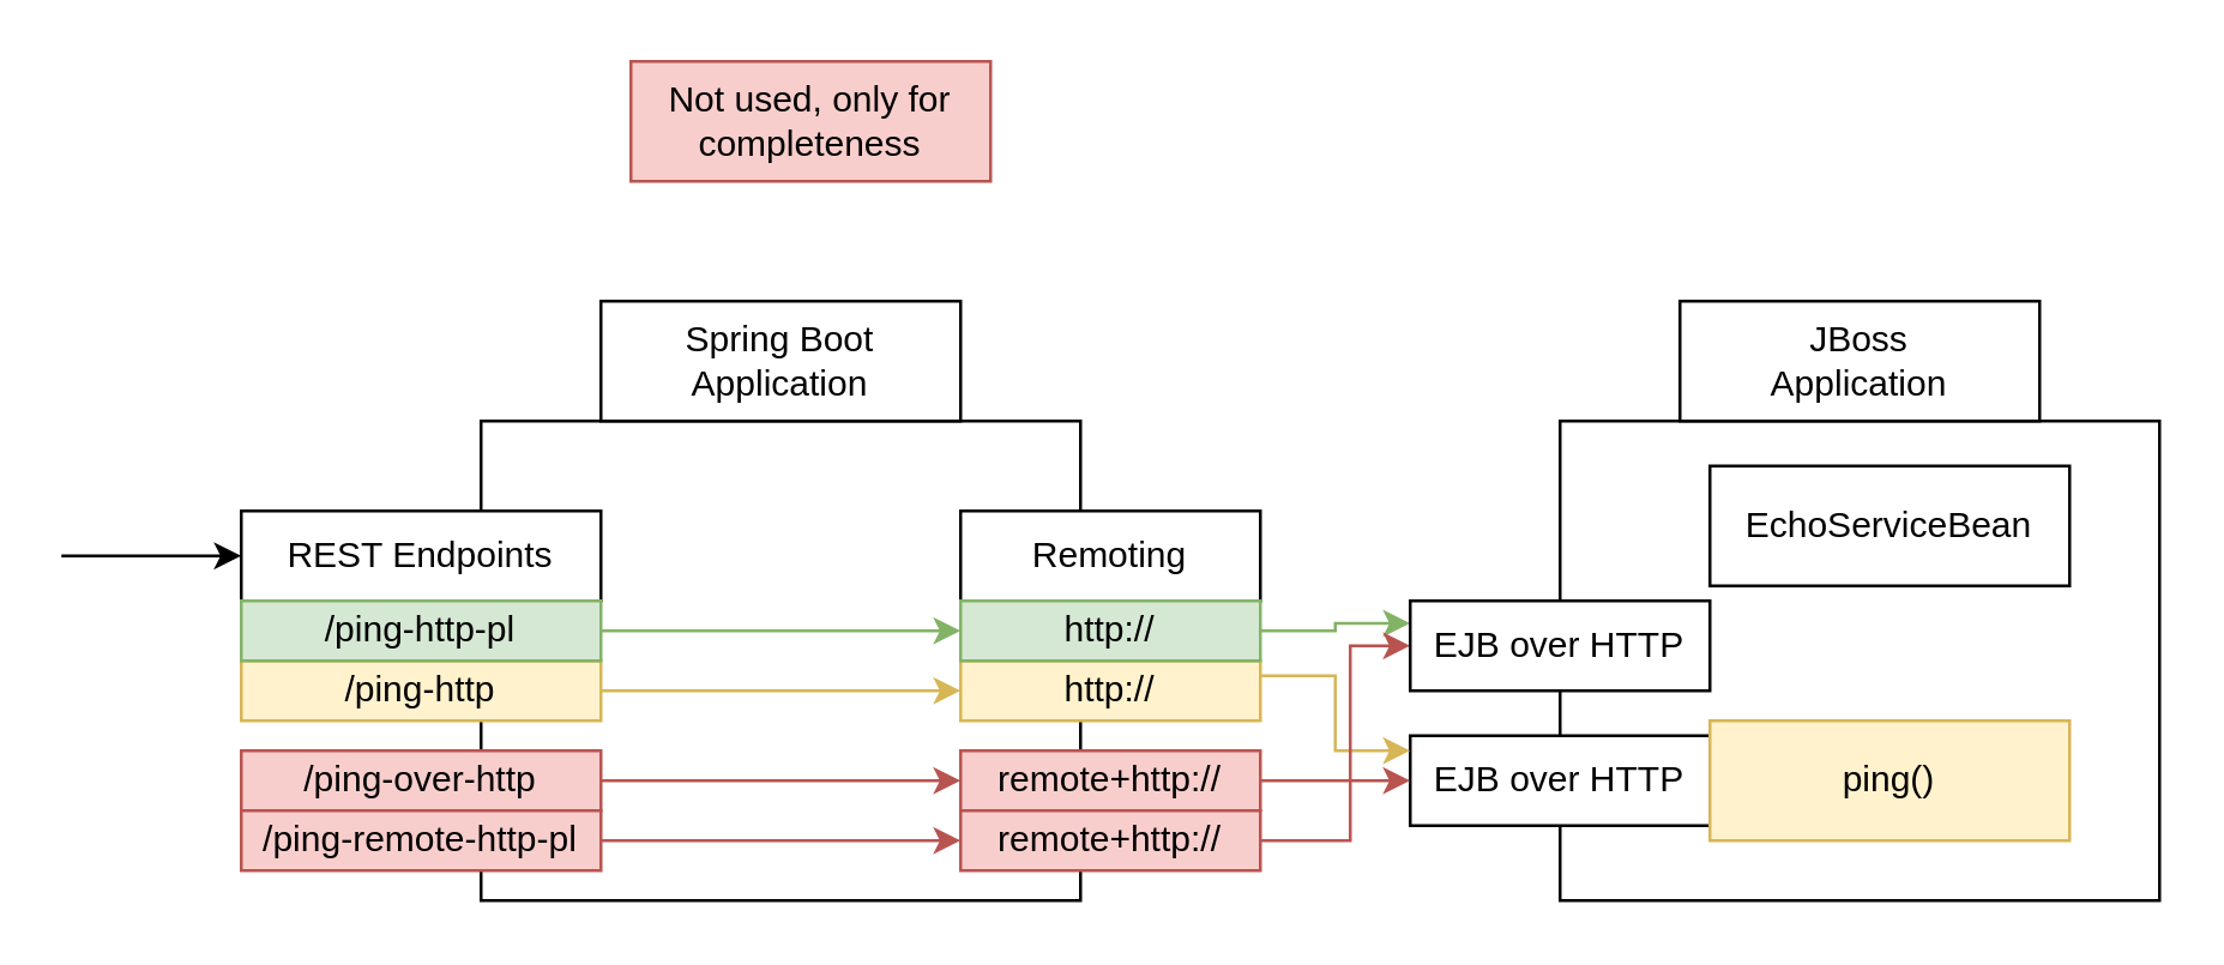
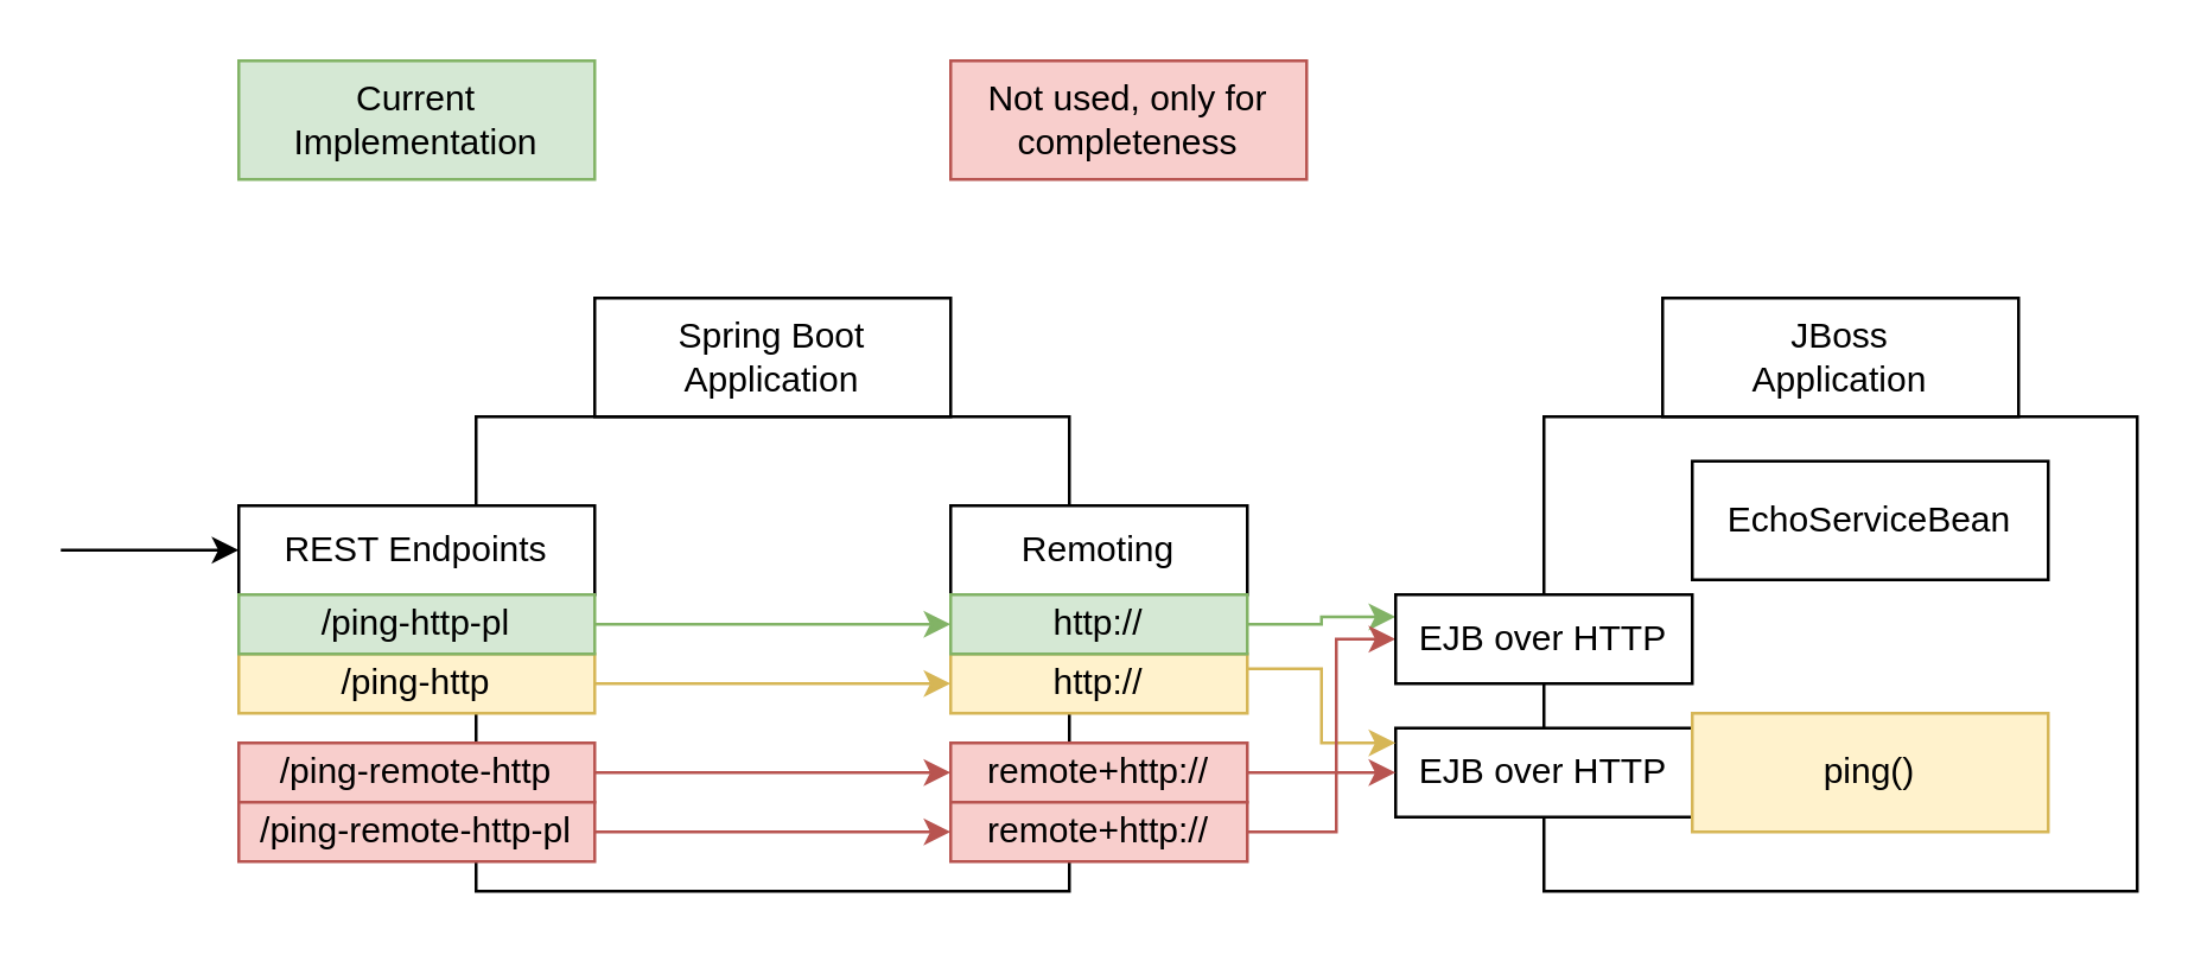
  <mxCell id="0" />
  <mxCell id="1" parent="0" />
  <mxCell id="2" value="" style="rounded=0;whiteSpace=wrap;html=1;" parent="1" vertex="1"><mxGeometry x="160" y="140" width="200" height="160" as="geometry" /></mxCell>
  <mxCell id="3" value="" style="rounded=0;whiteSpace=wrap;html=1;" parent="1" vertex="1"><mxGeometry x="520" y="140" width="200" height="160" as="geometry" /></mxCell>
  <mxCell id="4" value="Spring Boot&lt;br&gt;Application" style="rounded=0;whiteSpace=wrap;html=1;" parent="1" vertex="1"><mxGeometry x="200" y="100" width="120" height="40" as="geometry" /></mxCell>
  <mxCell id="5" value="JBoss&lt;br&gt;Application" style="rounded=0;whiteSpace=wrap;html=1;" parent="1" vertex="1"><mxGeometry x="560" y="100" width="120" height="40" as="geometry" /></mxCell>
  <mxCell id="6" value="REST Endpoints&lt;br&gt;" style="rounded=0;whiteSpace=wrap;html=1;" parent="1" vertex="1"><mxGeometry x="80" y="170" width="120" height="30" as="geometry" /></mxCell>
  <mxCell id="7" style="edgeStyle=orthogonalEdgeStyle;rounded=0;orthogonalLoop=1;jettySize=auto;html=1;exitX=1;exitY=0.5;exitDx=0;exitDy=0;entryX=0;entryY=0.5;entryDx=0;entryDy=0;fillColor=#fff2cc;strokeColor=#d6b656;" parent="1" source="8" target="14" edge="1"><mxGeometry relative="1" as="geometry" /></mxCell>
  <mxCell id="8" value="/ping-http" style="rounded=0;whiteSpace=wrap;html=1;fillColor=#fff2cc;strokeColor=#d6b656;" parent="1" vertex="1"><mxGeometry x="80" y="220" width="120" height="20" as="geometry" /></mxCell>
  <mxCell id="9" style="edgeStyle=orthogonalEdgeStyle;rounded=0;orthogonalLoop=1;jettySize=auto;html=1;exitX=1;exitY=0.5;exitDx=0;exitDy=0;entryX=0;entryY=0.5;entryDx=0;entryDy=0;fillColor=#f8cecc;strokeColor=#b85450;" parent="1" source="10" target="16" edge="1"><mxGeometry relative="1" as="geometry" /></mxCell>
- <mxCell id="10" value="/ping-over-http" style="rounded=0;whiteSpace=wrap;html=1;fillColor=#f8cecc;strokeColor=#b85450;" parent="1" vertex="1"><mxGeometry x="80" y="250" width="120" height="20" as="geometry" /></mxCell>
+ <mxCell id="10" value="/ping-remote-http" style="rounded=0;whiteSpace=wrap;html=1;fillColor=#f8cecc;strokeColor=#b85450;" parent="1" vertex="1"><mxGeometry x="80" y="250" width="120" height="20" as="geometry" /></mxCell>
  <mxCell id="11" value="EJB over HTTP" style="rounded=0;whiteSpace=wrap;html=1;" parent="1" vertex="1"><mxGeometry x="470" y="245" width="100" height="30" as="geometry" /></mxCell>
  <mxCell id="12" value="EchoServiceBean" style="rounded=0;whiteSpace=wrap;html=1;" parent="1" vertex="1"><mxGeometry x="570" y="155" width="120" height="40" as="geometry" /></mxCell>
  <mxCell id="13" style="edgeStyle=orthogonalEdgeStyle;rounded=0;orthogonalLoop=1;jettySize=auto;html=1;fillColor=#fff2cc;strokeColor=#d6b656;" parent="1" source="14" edge="1"><mxGeometry relative="1" as="geometry"><mxPoint x="470" y="250" as="targetPoint" /><Array as="points"><mxPoint x="445" y="225" /><mxPoint x="445" y="250" /><mxPoint x="470" y="250" /></Array></mxGeometry></mxCell>
  <mxCell id="14" value="http://" style="rounded=0;whiteSpace=wrap;html=1;fillColor=#fff2cc;strokeColor=#d6b656;" parent="1" vertex="1"><mxGeometry x="320" y="220" width="100" height="20" as="geometry" /></mxCell>
  <mxCell id="15" style="edgeStyle=orthogonalEdgeStyle;rounded=0;orthogonalLoop=1;jettySize=auto;html=1;entryX=0;entryY=0.5;entryDx=0;entryDy=0;fillColor=#f8cecc;strokeColor=#b85450;" parent="1" source="16" target="11" edge="1"><mxGeometry relative="1" as="geometry" /></mxCell>
  <mxCell id="16" value="remote+http://" style="rounded=0;whiteSpace=wrap;html=1;fillColor=#f8cecc;strokeColor=#b85450;" parent="1" vertex="1"><mxGeometry x="320" y="250" width="100" height="20" as="geometry" /></mxCell>
  <mxCell id="17" value="Remoting" style="rounded=0;whiteSpace=wrap;html=1;" parent="1" vertex="1"><mxGeometry x="320" y="170" width="100" height="30" as="geometry" /></mxCell>
  <mxCell id="18" value="" style="endArrow=classic;html=1;entryX=0;entryY=0.5;entryDx=0;entryDy=0;" parent="1" target="6" edge="1"><mxGeometry width="50" height="50" relative="1" as="geometry"><mxPoint x="20" y="185" as="sourcePoint" /><mxPoint x="-330" y="110" as="targetPoint" /></mxGeometry></mxCell>
  <mxCell id="19" style="edgeStyle=orthogonalEdgeStyle;rounded=0;orthogonalLoop=1;jettySize=auto;html=1;fillColor=#d5e8d4;strokeColor=#82b366;" parent="1" source="20" target="24" edge="1"><mxGeometry relative="1" as="geometry" /></mxCell>
  <mxCell id="20" value="/ping-http-pl" style="rounded=0;whiteSpace=wrap;html=1;fillColor=#d5e8d4;strokeColor=#82b366;" parent="1" vertex="1"><mxGeometry x="80" y="200" width="120" height="20" as="geometry" /></mxCell>
  <mxCell id="21" style="edgeStyle=orthogonalEdgeStyle;rounded=0;orthogonalLoop=1;jettySize=auto;html=1;fillColor=#f8cecc;strokeColor=#b85450;" parent="1" source="22" target="26" edge="1"><mxGeometry relative="1" as="geometry" /></mxCell>
  <mxCell id="22" value="/ping-remote-http-pl" style="rounded=0;whiteSpace=wrap;html=1;fillColor=#f8cecc;strokeColor=#b85450;" parent="1" vertex="1"><mxGeometry x="80" y="270" width="120" height="20" as="geometry" /></mxCell>
  <mxCell id="23" style="edgeStyle=orthogonalEdgeStyle;rounded=0;orthogonalLoop=1;jettySize=auto;html=1;exitX=1;exitY=0.5;exitDx=0;exitDy=0;entryX=0;entryY=0.25;entryDx=0;entryDy=0;fillColor=#d5e8d4;strokeColor=#82b366;" edge="1" parent="1" source="24" target="28"><mxGeometry relative="1" as="geometry" /></mxCell>
  <mxCell id="24" value="http://" style="rounded=0;whiteSpace=wrap;html=1;fillColor=#d5e8d4;strokeColor=#82b366;" parent="1" vertex="1"><mxGeometry x="320" y="200" width="100" height="20" as="geometry" /></mxCell>
  <mxCell id="25" style="edgeStyle=orthogonalEdgeStyle;rounded=0;orthogonalLoop=1;jettySize=auto;html=1;exitX=1;exitY=0.5;exitDx=0;exitDy=0;entryX=0;entryY=0.5;entryDx=0;entryDy=0;fillColor=#f8cecc;strokeColor=#b85450;" edge="1" parent="1" source="26" target="28"><mxGeometry relative="1" as="geometry"><Array as="points"><mxPoint x="450" y="280" /><mxPoint x="450" y="215" /></Array></mxGeometry></mxCell>
  <mxCell id="26" value="remote+http://" style="rounded=0;whiteSpace=wrap;html=1;fillColor=#f8cecc;strokeColor=#b85450;" parent="1" vertex="1"><mxGeometry x="320" y="270" width="100" height="20" as="geometry" /></mxCell>
  <mxCell id="27" value="ping()" style="rounded=0;whiteSpace=wrap;html=1;fillColor=#fff2cc;strokeColor=#d6b656;" parent="1" vertex="1"><mxGeometry x="570" y="240" width="120" height="40" as="geometry" /></mxCell>
  <mxCell id="28" value="EJB over HTTP" style="rounded=0;whiteSpace=wrap;html=1;" parent="1" vertex="1"><mxGeometry x="470" y="200" width="100" height="30" as="geometry" /></mxCell>
- <mxCell id="30" value="Not used, only for completeness" style="rounded=0;whiteSpace=wrap;html=1;fillColor=#f8cecc;strokeColor=#b85450;" vertex="1" parent="1"><mxGeometry x="210" y="20" width="120" height="40" as="geometry" /></mxCell>
+ <mxCell id="29" value="Current Implementation" style="rounded=0;whiteSpace=wrap;html=1;fillColor=#d5e8d4;strokeColor=#82b366;" parent="1" vertex="1"><mxGeometry x="80" y="20" width="120" height="40" as="geometry" /></mxCell>
+ <mxCell id="30" value="Not used, only for completeness" style="rounded=0;whiteSpace=wrap;html=1;fillColor=#f8cecc;strokeColor=#b85450;" vertex="1" parent="1"><mxGeometry x="320" y="20" width="120" height="40" as="geometry" /></mxCell>
